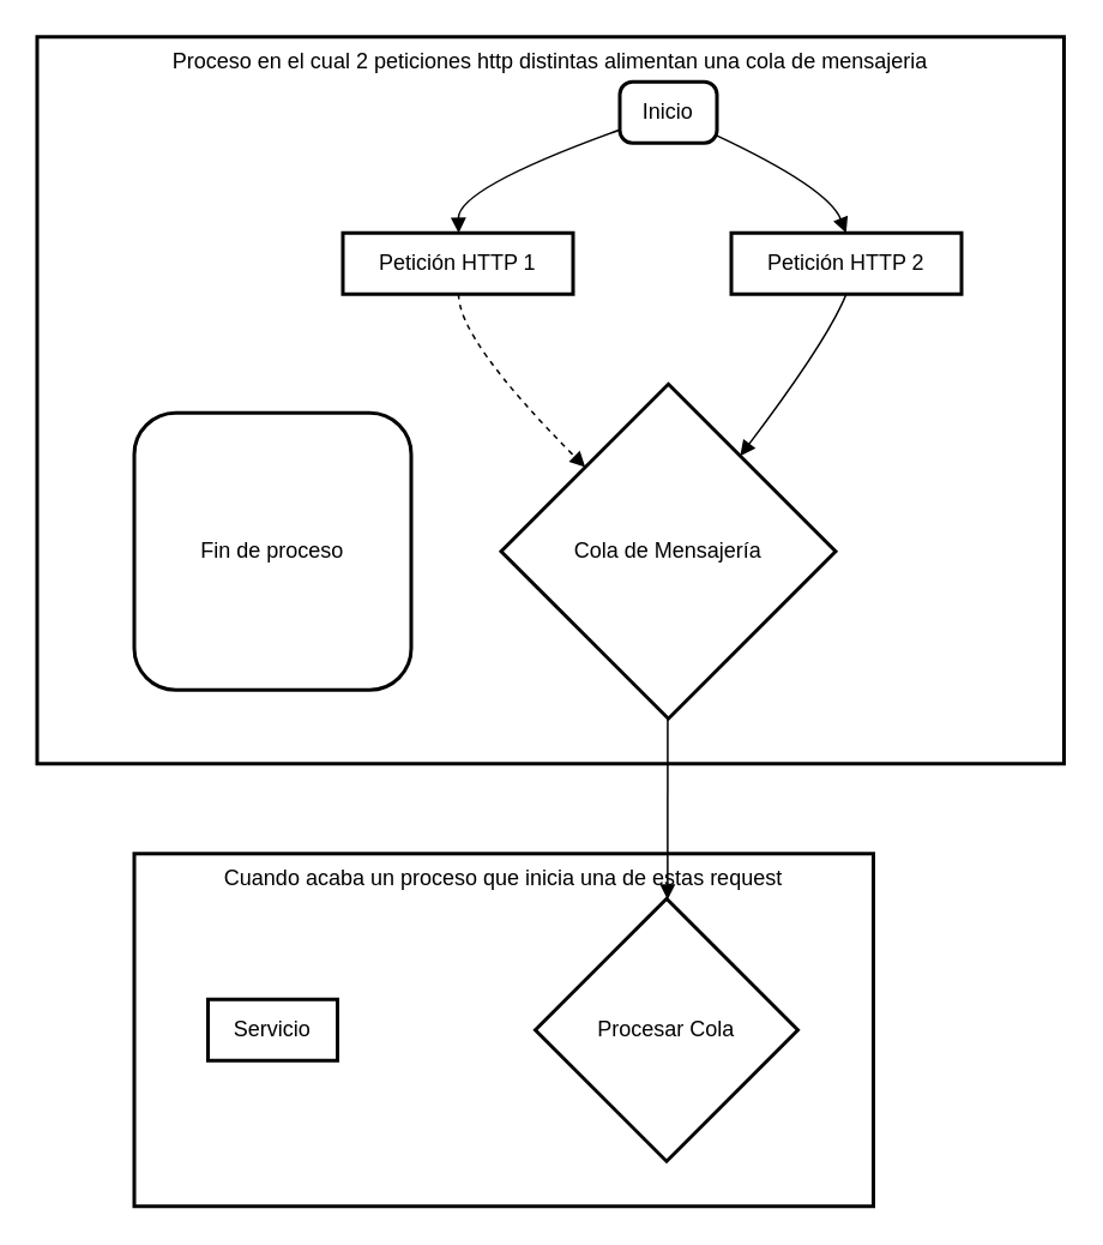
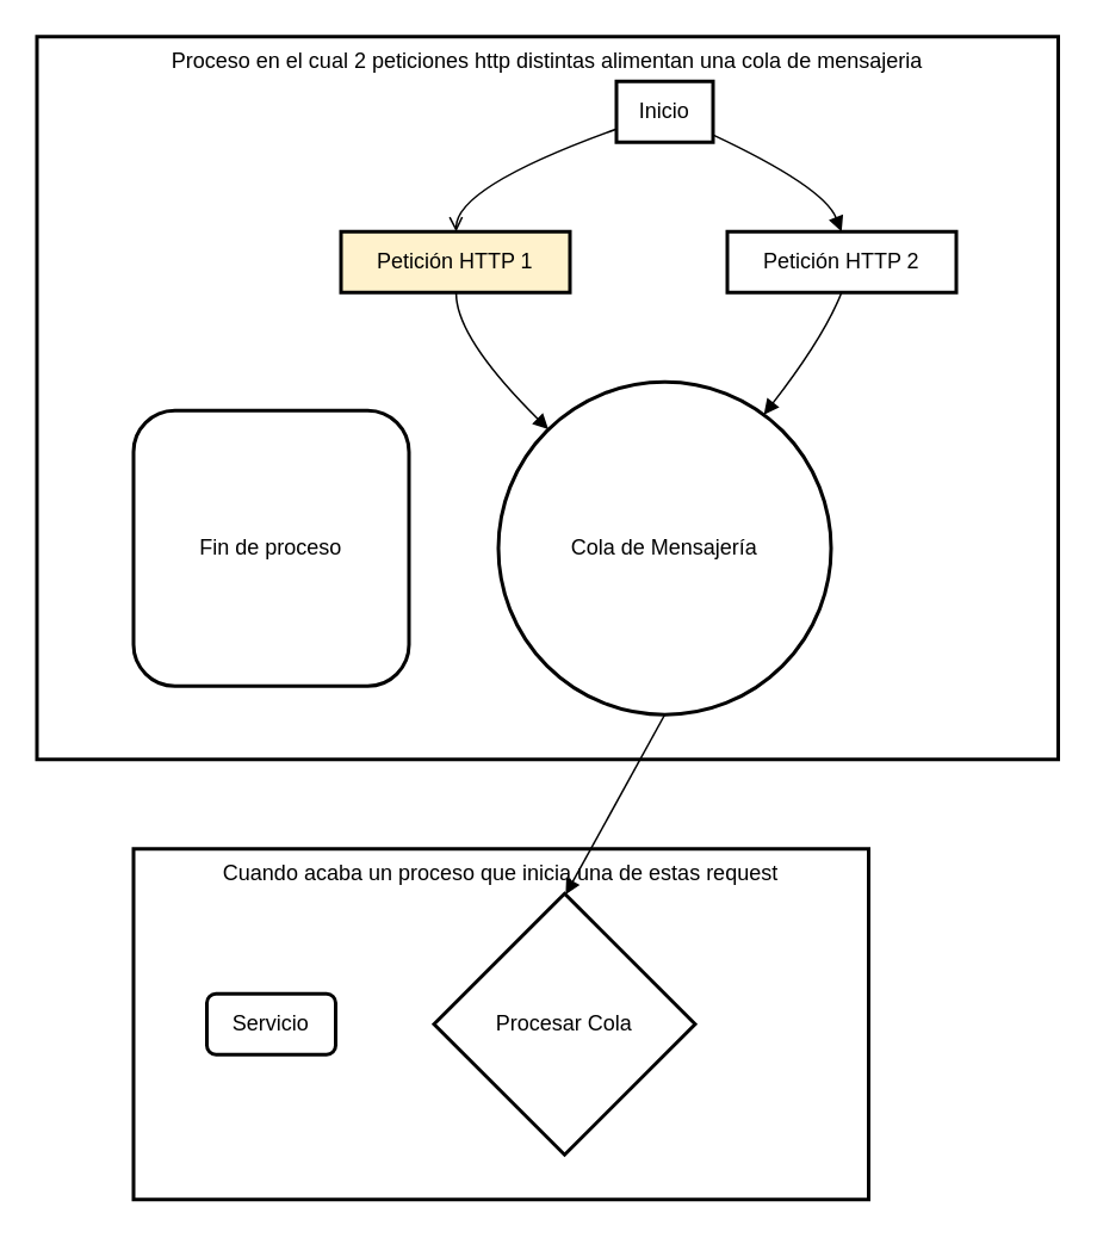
  <mxCell id="0" />
  <mxCell id="1" parent="0" />
  <mxCell id="2" value="Cuando acaba un proceso que inicia una de estas request" style="whiteSpace=wrap;strokeWidth=2;verticalAlign=top;" vertex="1" parent="1"><mxGeometry x="74" y="474" width="411" height="196" as="geometry" /></mxCell>
- <mxCell id="3" value="Servicio" style="whiteSpace=wrap;strokeWidth=2;" vertex="1" parent="1"><mxGeometry x="115" y="555" width="72" height="34" as="geometry" /></mxCell>
- <mxCell id="4" value="Procesar Cola" style="rhombus;strokeWidth=2;whiteSpace=wrap;" vertex="1" parent="1"><mxGeometry x="297" y="499" width="146" height="146" as="geometry" /></mxCell>
+ <mxCell id="3" value="Servicio" style="whiteSpace=wrap;strokeWidth=2;rounded=1;" vertex="1" parent="1"><mxGeometry x="115" y="555" width="72" height="34" as="geometry" /></mxCell>
+ <mxCell id="4" value="Procesar Cola" style="rhombus;strokeWidth=2;whiteSpace=wrap;" vertex="1" parent="1"><mxGeometry x="242" y="499" width="146" height="146" as="geometry" /></mxCell>
  <mxCell id="5" value="Proceso en el cual 2 peticiones http distintas alimentan una cola de mensajeria" style="whiteSpace=wrap;strokeWidth=2;verticalAlign=top;" vertex="1" parent="1"><mxGeometry x="20" width="571" height="404" as="geometry" y="20" /></mxCell>
- <mxCell id="6" value="Inicio" style="rounded=1;absoluteArcSize=1;arcSize=14;whiteSpace=wrap;strokeWidth=2;" vertex="1" parent="1"><mxGeometry x="344" y="45" width="54" height="34" as="geometry" /></mxCell>
- <mxCell id="7" value="Petición HTTP 1" style="whiteSpace=wrap;strokeWidth=2;" vertex="1" parent="1"><mxGeometry x="190" y="129" width="128" height="34" as="geometry" /></mxCell>
+ <mxCell id="6" value="Inicio" style="absoluteArcSize=1;arcSize=14;whiteSpace=wrap;strokeWidth=2;rounded=0;" vertex="1" parent="1"><mxGeometry x="344" y="45" width="54" height="34" as="geometry" /></mxCell>
+ <mxCell id="7" value="Petición HTTP 1" style="whiteSpace=wrap;strokeWidth=2;fillColor=#fff2cc;" vertex="1" parent="1"><mxGeometry x="190" y="129" width="128" height="34" as="geometry" /></mxCell>
  <mxCell id="8" value="Petición HTTP 2" style="whiteSpace=wrap;strokeWidth=2;" vertex="1" parent="1"><mxGeometry x="406" y="129" width="128" height="34" as="geometry" /></mxCell>
- <mxCell id="9" value="Cola de Mensajería" style="rhombus;strokeWidth=2;whiteSpace=wrap;" vertex="1" parent="1"><mxGeometry x="278" y="213" width="186" height="186" as="geometry" /></mxCell>
+ <mxCell id="9" value="Cola de Mensajería" style="ellipse;strokeWidth=2;whiteSpace=wrap;" vertex="1" parent="1"><mxGeometry x="278" y="213" width="186" height="186" as="geometry" /></mxCell>
  <mxCell id="10" value="Fin de proceso" style="strokeWidth=2;whiteSpace=wrap;rounded=1;" vertex="1" parent="1"><mxGeometry x="74" y="229" width="154" height="154" as="geometry" /></mxCell>
- <mxCell id="11" value="" style="curved=1;startArrow=none;endArrow=block;exitX=-0.009;exitY=0.788;entryX=0.503;entryY=0;" edge="1" parent="1" source="6" target="7"><mxGeometry relative="1" as="geometry"><Array as="points"><mxPoint x="254" y="104" /></Array></mxGeometry></mxCell>
+ <mxCell id="11" value="" style="curved=1;startArrow=none;endArrow=open;exitX=-0.009;exitY=0.788;entryX=0.503;entryY=0;" edge="1" parent="1" source="6" target="7"><mxGeometry relative="1" as="geometry"><Array as="points"><mxPoint x="254" y="104" /></Array></mxGeometry></mxCell>
  <mxCell id="12" value="" style="curved=1;startArrow=none;endArrow=block;exitX=0.996;exitY=0.876;entryX=0.499;entryY=0;" edge="1" parent="1" source="6" target="8"><mxGeometry relative="1" as="geometry"><Array as="points"><mxPoint x="460" y="104" /></Array></mxGeometry></mxCell>
- <mxCell id="13" value="" style="curved=1;startArrow=none;endArrow=block;exitX=0.503;exitY=1;entryX=0.006;entryY=0;dashed=1;" edge="1" parent="1" source="7" target="9"><mxGeometry relative="1" as="geometry"><Array as="points"><mxPoint x="254" y="188" /></Array></mxGeometry></mxCell>
+ <mxCell id="13" value="" style="curved=1;startArrow=none;endArrow=block;exitX=0.503;exitY=1;entryX=0.006;entryY=0;" edge="1" parent="1" source="7" target="9"><mxGeometry relative="1" as="geometry"><Array as="points"><mxPoint x="254" y="188" /></Array></mxGeometry></mxCell>
  <mxCell id="14" value="" style="curved=1;startArrow=none;endArrow=block;exitX=0.499;exitY=1;entryX=0.876;entryY=0;" edge="1" parent="1" source="8" target="9"><mxGeometry relative="1" as="geometry"><Array as="points"><mxPoint x="460" y="188" /></Array></mxGeometry></mxCell>
  <mxCell id="15" value="" style="curved=1;startArrow=none;endArrow=block;exitX=0.498;exitY=0.998;entryX=0.504;entryY=-0.002;" edge="1" parent="1" source="9" target="4"><mxGeometry relative="1" as="geometry"><Array as="points" /></mxGeometry></mxCell>
